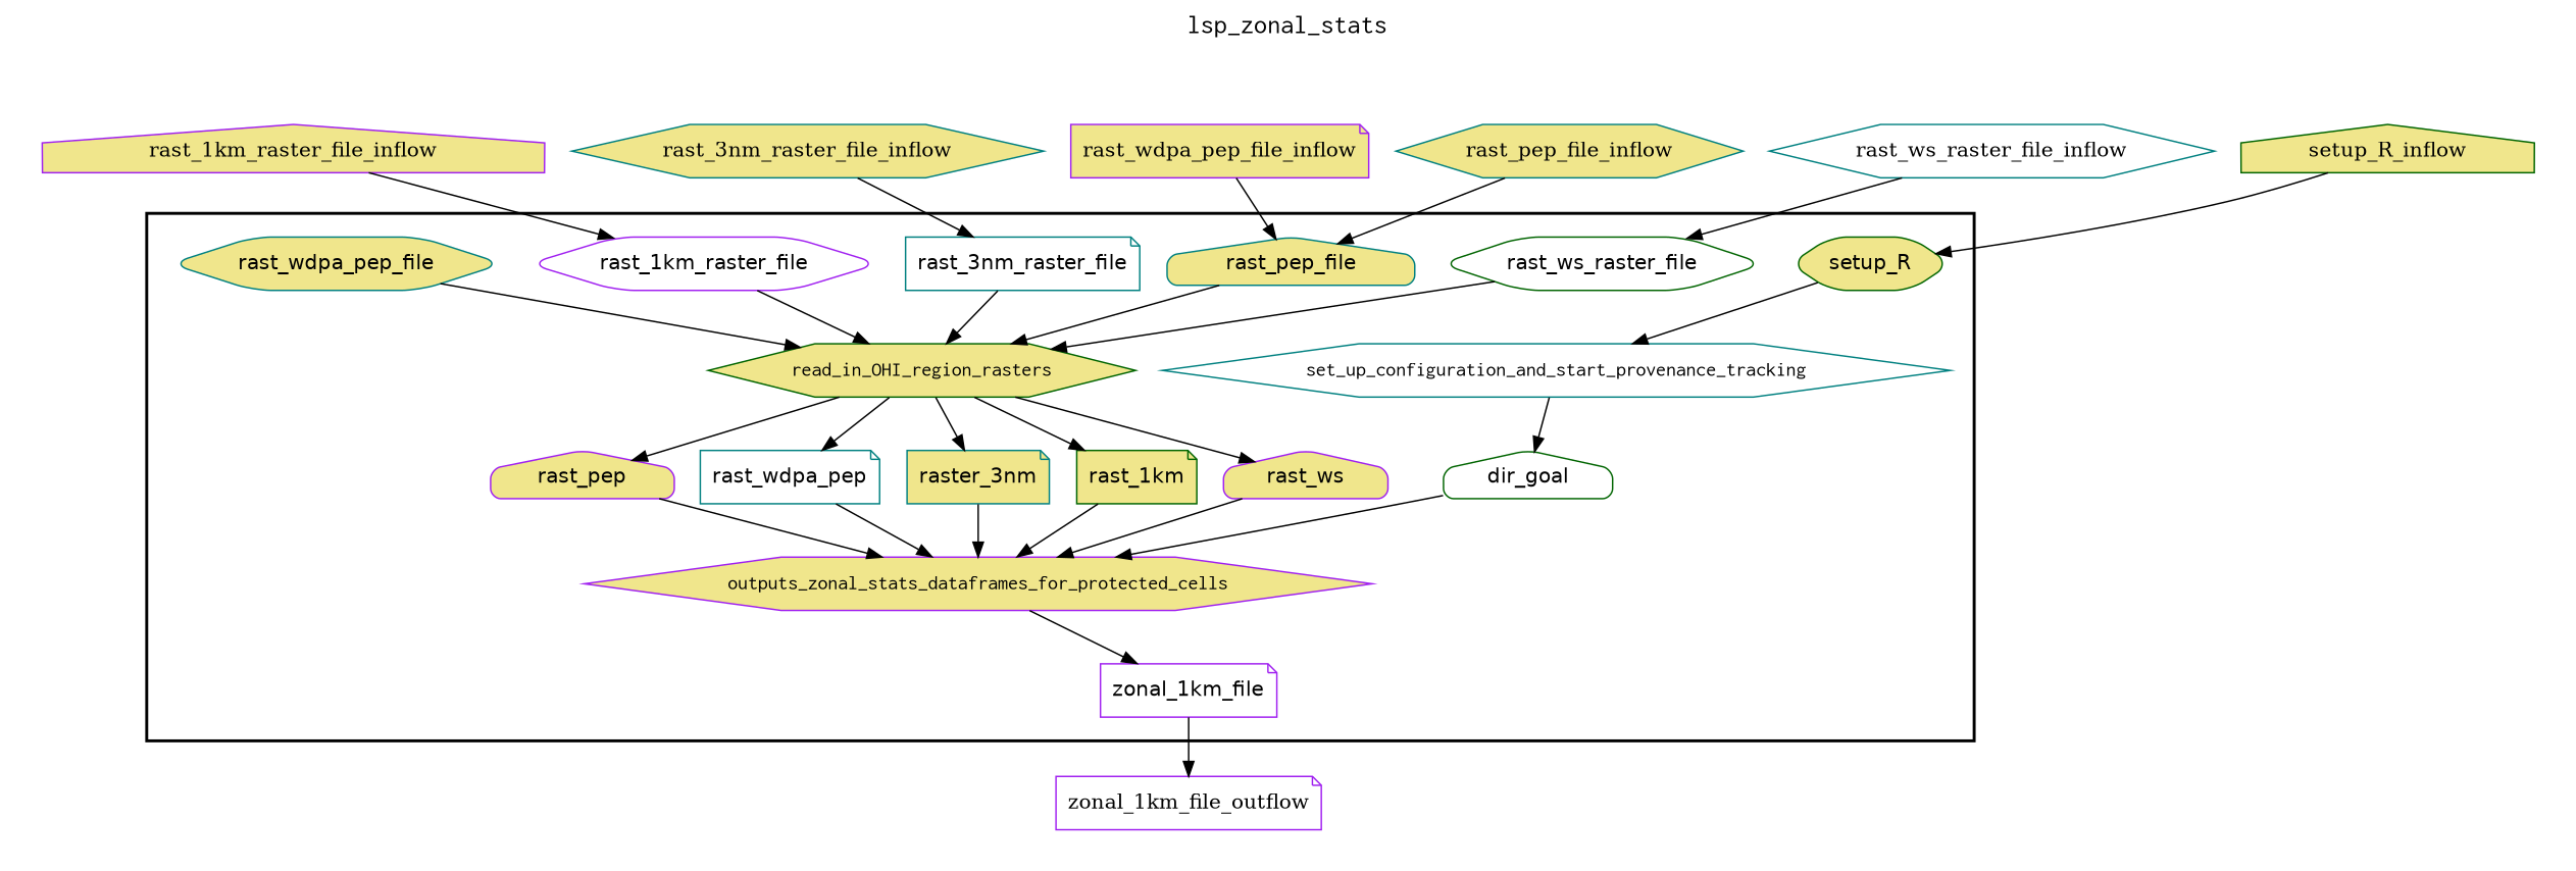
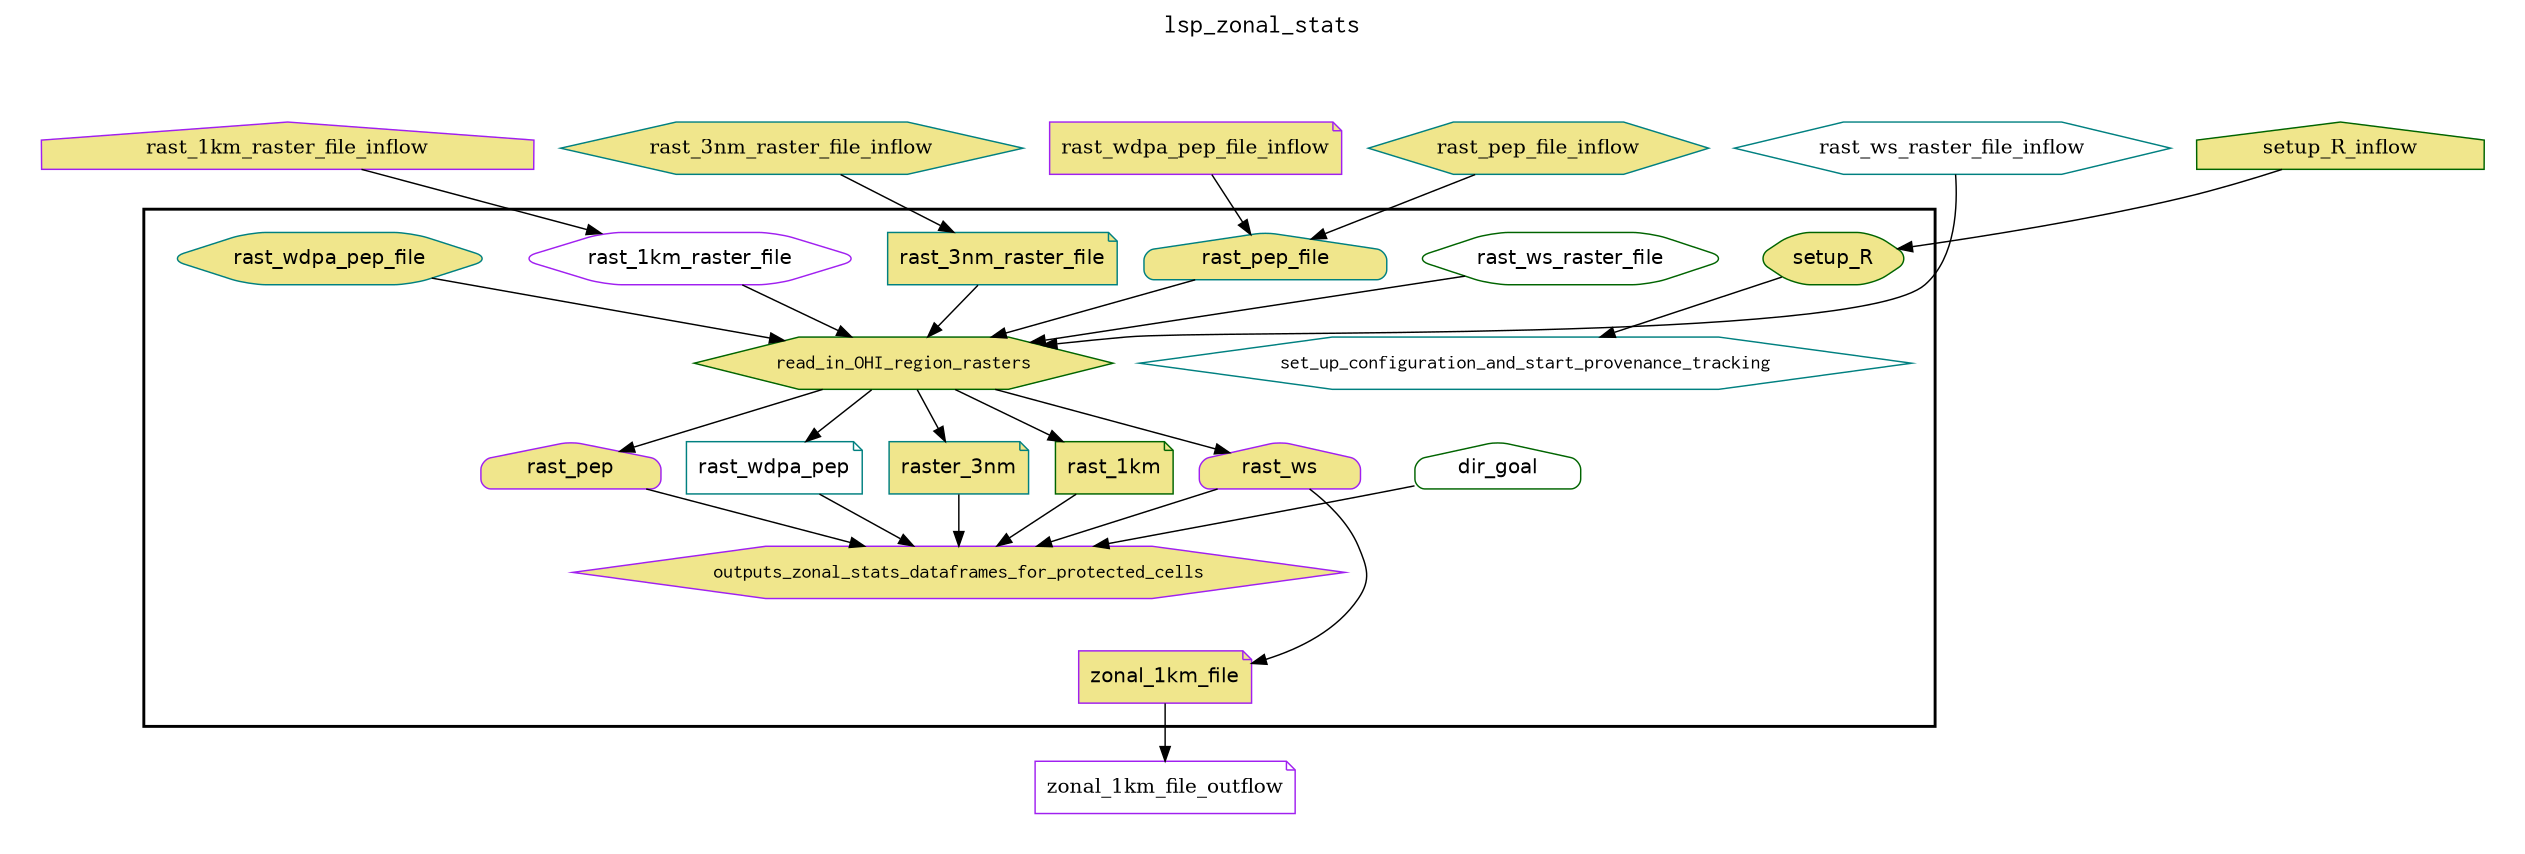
  digraph {
    fontname=Courier
    fontsize=18
    label=lsp_zonal_stats
    labelloc=t
    rankdir=TB
    node [color=teal fillcolor=khaki fontname=Helvetica peripheries=1 shape=hexagon style="rounded,filled"]
    read_in_OHI_region_rasters [color=darkgreen fontname=Courier style=filled]
    set_up_configuration_and_start_provenance_tracking [fillcolor=white fontname=Courier style=filled]
    outputs_zonal_stats_dataframes_for_protected_cells [color=purple fontname=Courier style=filled]
    setup_R [color=darkgreen]
    dir_goal [color=darkgreen fillcolor=white shape=house]
-   rast_3nm_raster_file [fillcolor=white shape=note]
+   rast_3nm_raster_file [shape=note]
    rast_1km_raster_file [color=purple fillcolor=white]
    rast_ws_raster_file [color=darkgreen fillcolor=white]
    rast_pep_file [shape=house]
    rast_wdpa_pep_file
    n11 [label=raster_3nm shape=note]
    rast_1km [color=darkgreen shape=note]
    rast_ws [color=purple shape=house]
    rast_pep [color=purple shape=house]
    rast_wdpa_pep [fillcolor=white shape=note]
-   zonal_1km_file [color=purple fillcolor=white shape=note]
+   zonal_1km_file [color=purple shape=note]
    setup_R_inflow [color=darkgreen shape=house style=filled width=0.2 fontname=""]
    rast_3nm_raster_file_inflow [style=filled width=0.2 fontname=""]
    rast_1km_raster_file_inflow [color=purple shape=house style=filled width=0.2 fontname=""]
    rast_ws_raster_file_inflow [fillcolor=white style=filled width=0.2 fontname=""]
    rast_pep_file_inflow [style=filled width=0.2 fontname=""]
    rast_wdpa_pep_file_inflow [color=purple shape=note style=filled width=0.2 fontname=""]
    zonal_1km_file_outflow [color=purple fillcolor=white shape=note style=filled width=0.2 fontname=""]
    subgraph cluster_1 {
      color=black
      label=""
      penwidth=2
      subgraph cluster_2 {
        color=white
        label=""
        penwidth=2
        read_in_OHI_region_rasters
        set_up_configuration_and_start_provenance_tracking
        outputs_zonal_stats_dataframes_for_protected_cells
        setup_R
        dir_goal
        rast_3nm_raster_file
        rast_1km_raster_file
        rast_ws_raster_file
        rast_pep_file
        rast_wdpa_pep_file
        n11
        rast_1km
        rast_ws
        rast_pep
        rast_wdpa_pep
        zonal_1km_file
      }
    }
    subgraph cluster_3 {
      color=white
      label=""
      penwidth=2
      subgraph cluster_4 {
        color=white
        label=""
        penwidth=2
        zonal_1km_file_outflow
      }
    }
    subgraph cluster_5 {
      color=white
      label=""
      penwidth=2
      subgraph cluster_6 {
        color=white
        label=""
        penwidth=2
        setup_R_inflow
        rast_3nm_raster_file_inflow
        rast_1km_raster_file_inflow
        rast_ws_raster_file_inflow
        rast_pep_file_inflow
        rast_wdpa_pep_file_inflow
      }
    }
    read_in_OHI_region_rasters -> n11
    read_in_OHI_region_rasters -> rast_1km
    read_in_OHI_region_rasters -> rast_ws
    read_in_OHI_region_rasters -> rast_pep
    read_in_OHI_region_rasters -> rast_wdpa_pep
-   set_up_configuration_and_start_provenance_tracking -> dir_goal
-   outputs_zonal_stats_dataframes_for_protected_cells -> zonal_1km_file
+   rast_ws -> zonal_1km_file
    setup_R -> set_up_configuration_and_start_provenance_tracking
    dir_goal -> outputs_zonal_stats_dataframes_for_protected_cells
    rast_3nm_raster_file -> read_in_OHI_region_rasters
    rast_1km_raster_file -> read_in_OHI_region_rasters
    rast_ws_raster_file -> read_in_OHI_region_rasters
    rast_pep_file -> read_in_OHI_region_rasters
    rast_wdpa_pep_file -> read_in_OHI_region_rasters
    n11 -> outputs_zonal_stats_dataframes_for_protected_cells
    rast_1km -> outputs_zonal_stats_dataframes_for_protected_cells
    rast_ws -> outputs_zonal_stats_dataframes_for_protected_cells
    rast_pep -> outputs_zonal_stats_dataframes_for_protected_cells
    rast_wdpa_pep -> outputs_zonal_stats_dataframes_for_protected_cells
    zonal_1km_file -> zonal_1km_file_outflow
    setup_R_inflow -> setup_R
    rast_3nm_raster_file_inflow -> rast_3nm_raster_file
    rast_1km_raster_file_inflow -> rast_1km_raster_file
-   rast_ws_raster_file_inflow -> rast_ws_raster_file
+   rast_ws_raster_file_inflow -> read_in_OHI_region_rasters
    rast_pep_file_inflow -> rast_pep_file
    rast_wdpa_pep_file_inflow -> rast_pep_file
  }
